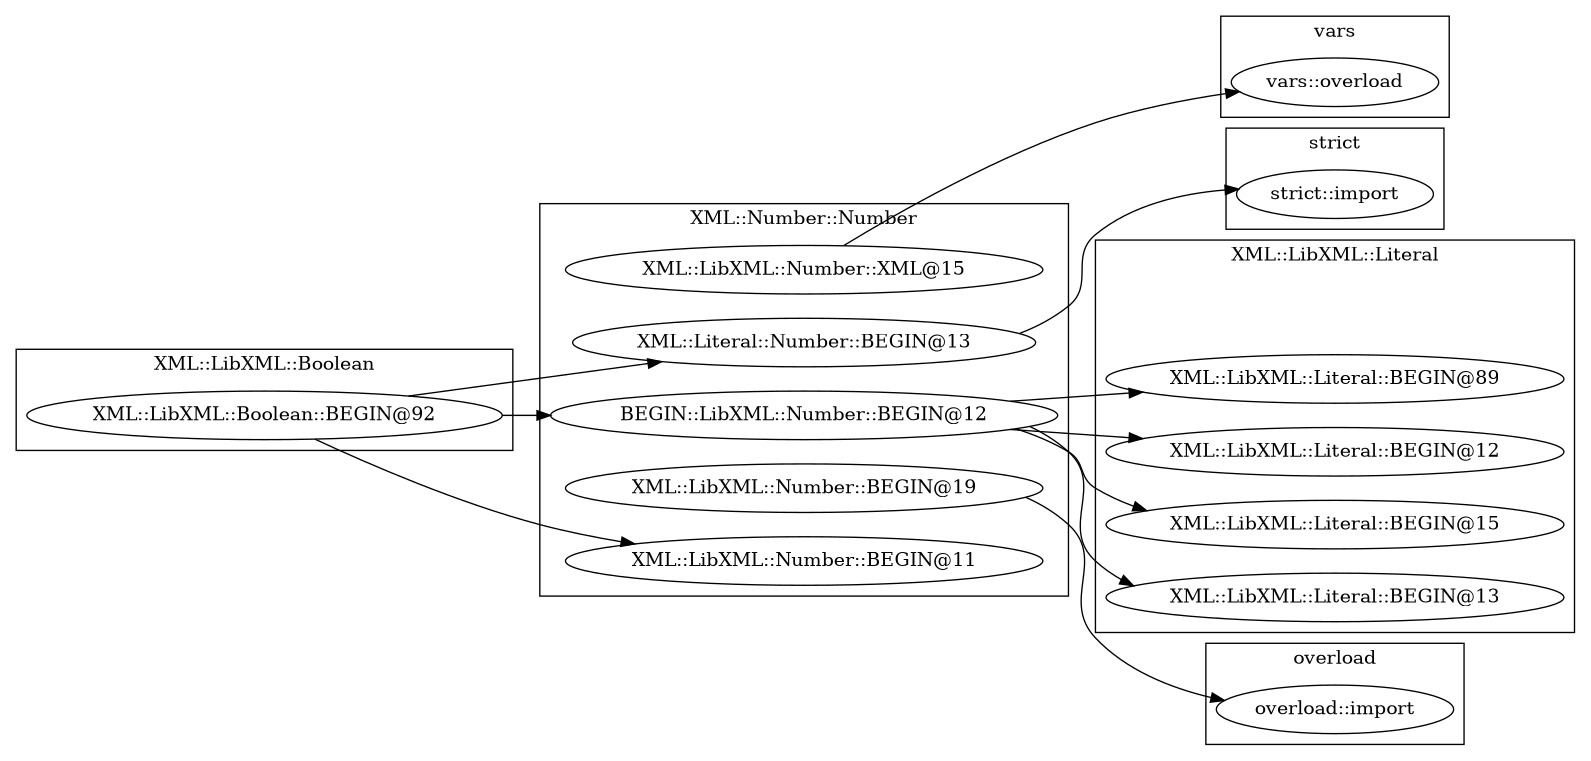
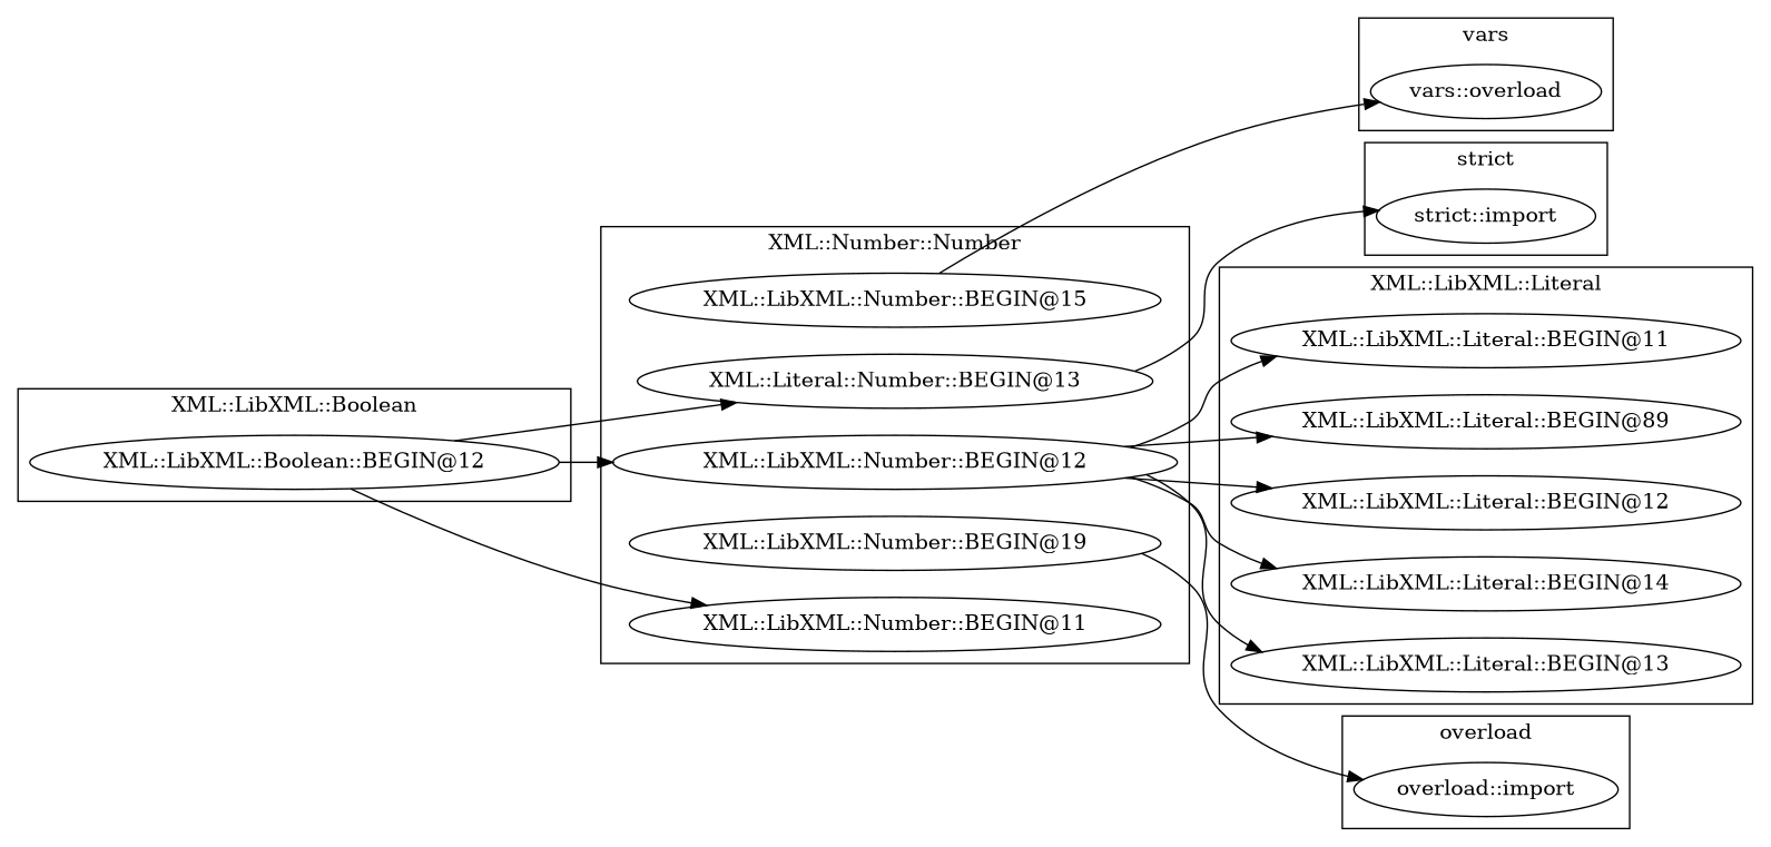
  digraph {
    rankdir=LR
-   "XML::LibXML::Boolean::BEGIN@12" [label="XML::LibXML::Boolean::BEGIN@92"]
+   "XML::LibXML::Boolean::BEGIN@12"
    n2 [label="vars::overload"]
+   "XML::LibXML::Literal::BEGIN@11"
    n4 [label="XML::LibXML::Literal::BEGIN@89"]
    "XML::LibXML::Literal::BEGIN@12"
-   "XML::LibXML::Literal::BEGIN@15"
+   "XML::LibXML::Literal::BEGIN@15" [label="XML::LibXML::Literal::BEGIN@14"]
    "XML::LibXML::Literal::BEGIN@13"
-   "XML::LibXML::Number::BEGIN@15" [label="XML::LibXML::Number::XML@15"]
+   "XML::LibXML::Number::BEGIN@15"
    n9 [label="XML::Literal::Number::BEGIN@13"]
-   "XML::LibXML::Number::BEGIN@12" [label="BEGIN::LibXML::Number::BEGIN@12"]
+   "XML::LibXML::Number::BEGIN@12"
    "XML::LibXML::Number::BEGIN@19"
    "XML::LibXML::Number::BEGIN@11"
    "strict::import"
    "overload::import"
    subgraph cluster_1 {
      label="XML::LibXML::Boolean"
      "XML::LibXML::Boolean::BEGIN@12"
    }
    subgraph cluster_2 {
      label=vars
      n2
    }
    subgraph cluster_3 {
      label="XML::LibXML::Literal"
+     "XML::LibXML::Literal::BEGIN@11"
      n4
      "XML::LibXML::Literal::BEGIN@12"
      "XML::LibXML::Literal::BEGIN@15"
      "XML::LibXML::Literal::BEGIN@13"
    }
    subgraph cluster_4 {
      label="XML::Number::Number"
      "XML::LibXML::Number::BEGIN@15"
      n9
      "XML::LibXML::Number::BEGIN@12"
      "XML::LibXML::Number::BEGIN@19"
      "XML::LibXML::Number::BEGIN@11"
    }
    subgraph cluster_5 {
      label="strict"
      "strict::import"
    }
    subgraph cluster_6 {
      label=overload
      "overload::import"
    }
    "XML::LibXML::Boolean::BEGIN@12" -> n9
    "XML::LibXML::Boolean::BEGIN@12" -> "XML::LibXML::Number::BEGIN@12"
    "XML::LibXML::Boolean::BEGIN@12" -> "XML::LibXML::Number::BEGIN@11"
    "XML::LibXML::Number::BEGIN@15" -> n2
    n9 -> "strict::import"
+   "XML::LibXML::Number::BEGIN@12" -> "XML::LibXML::Literal::BEGIN@11"
    "XML::LibXML::Number::BEGIN@12" -> n4
    "XML::LibXML::Number::BEGIN@12" -> "XML::LibXML::Literal::BEGIN@12"
    "XML::LibXML::Number::BEGIN@12" -> "XML::LibXML::Literal::BEGIN@15"
    "XML::LibXML::Number::BEGIN@12" -> "XML::LibXML::Literal::BEGIN@13"
    "XML::LibXML::Number::BEGIN@19" -> "overload::import"
  }
